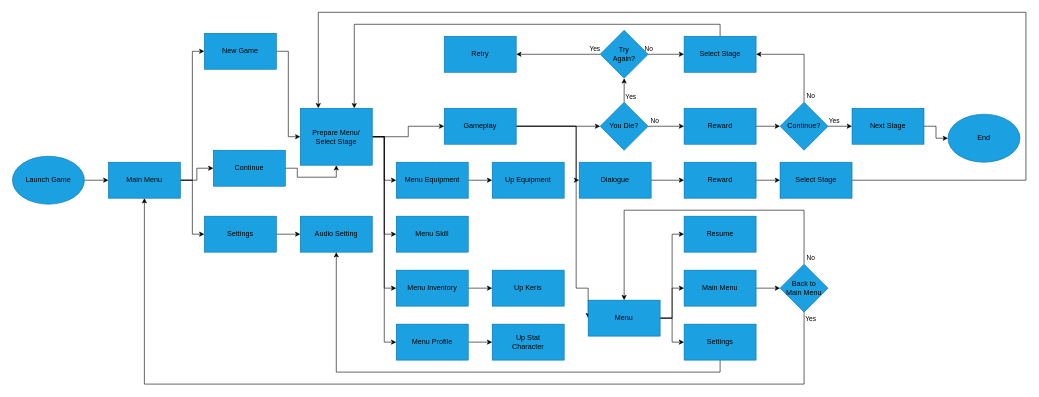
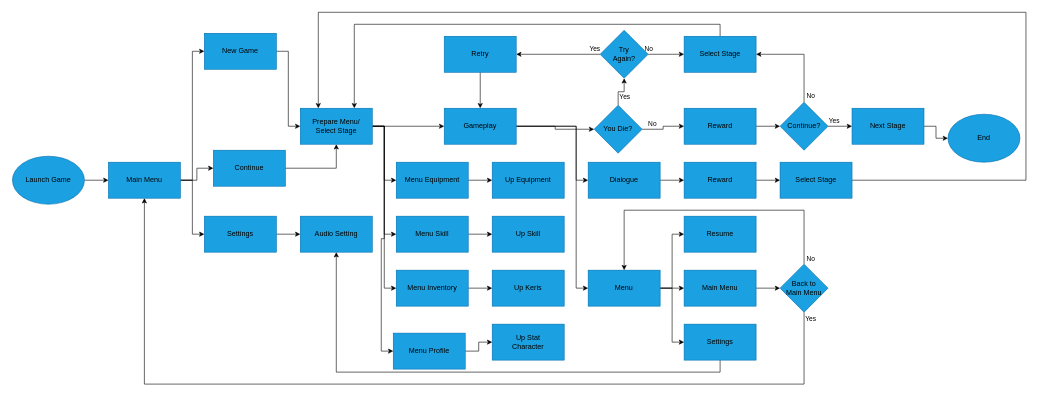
  <mxCell id="0" />
  <mxCell id="1" parent="0" />
  <mxCell id="2" style="edgeStyle=orthogonalEdgeStyle;rounded=0;orthogonalLoop=1;jettySize=auto;html=1;exitX=1;exitY=0.5;exitDx=0;exitDy=0;entryX=0;entryY=0.5;entryDx=0;entryDy=0;" parent="1" source="3" target="17" edge="1"><mxGeometry relative="1" as="geometry" /></mxCell>
  <mxCell id="3" value="&lt;font color=&quot;#000000&quot;&gt;Launch Game&lt;/font&gt;" style="ellipse;whiteSpace=wrap;html=1;fillColor=#1ba1e2;strokeColor=#006EAF;fontColor=#ffffff;" parent="1" vertex="1"><mxGeometry y="260" width="120" height="80" as="geometry" x="20" /></mxCell>
  <mxCell id="4" value="" style="edgeStyle=orthogonalEdgeStyle;rounded=0;orthogonalLoop=1;jettySize=auto;html=1;" parent="1" source="8" target="13" edge="1"><mxGeometry relative="1" as="geometry" /></mxCell>
  <mxCell id="5" value="Yes" style="edgeLabel;html=1;align=center;verticalAlign=middle;resizable=0;points=[];" parent="4" vertex="1" connectable="0"><mxGeometry x="-0.292" y="1" relative="1" as="geometry"><mxPoint x="11" y="4.48" as="offset" /></mxGeometry></mxCell>
  <mxCell id="6" style="edgeStyle=orthogonalEdgeStyle;rounded=0;orthogonalLoop=1;jettySize=auto;html=1;exitX=1;exitY=0.5;exitDx=0;exitDy=0;entryX=0;entryY=0.5;entryDx=0;entryDy=0;" parent="1" source="8" target="71" edge="1"><mxGeometry relative="1" as="geometry" /></mxCell>
  <mxCell id="7" value="No" style="edgeLabel;html=1;align=center;verticalAlign=middle;resizable=0;points=[];" parent="6" vertex="1" connectable="0"><mxGeometry x="-0.181" relative="1" as="geometry"><mxPoint x="-14.4" y="-10" as="offset" /></mxGeometry></mxCell>
- <mxCell id="8" value="&lt;font color=&quot;#000000&quot;&gt;You Die?&lt;/font&gt;" style="rhombus;whiteSpace=wrap;html=1;fillColor=#1ba1e2;strokeColor=#006EAF;fontColor=#ffffff;" parent="1" vertex="1"><mxGeometry x="1000" y="170" width="80" height="80" as="geometry" /></mxCell>
+ <mxCell id="8" value="&lt;font color=&quot;#000000&quot;&gt;You Die?&lt;/font&gt;" style="rhombus;whiteSpace=wrap;html=1;fillColor=#1ba1e2;strokeColor=#006EAF;fontColor=#ffffff;" parent="1" vertex="1"><mxGeometry x="990" y="175" width="80" height="80" as="geometry" /></mxCell>
  <mxCell id="9" style="edgeStyle=orthogonalEdgeStyle;rounded=0;orthogonalLoop=1;jettySize=auto;html=1;exitX=0;exitY=0.5;exitDx=0;exitDy=0;entryX=1;entryY=0.5;entryDx=0;entryDy=0;" parent="1" source="13" target="61" edge="1"><mxGeometry relative="1" as="geometry" /></mxCell>
  <mxCell id="10" value="Yes" style="edgeLabel;html=1;align=center;verticalAlign=middle;resizable=0;points=[];" parent="9" vertex="1" connectable="0"><mxGeometry x="-0.757" relative="1" as="geometry"><mxPoint x="7" y="-10" as="offset" /></mxGeometry></mxCell>
  <mxCell id="11" style="edgeStyle=orthogonalEdgeStyle;rounded=0;orthogonalLoop=1;jettySize=auto;html=1;exitX=1;exitY=0.5;exitDx=0;exitDy=0;entryX=0;entryY=0.5;entryDx=0;entryDy=0;" parent="1" source="13" target="63" edge="1"><mxGeometry relative="1" as="geometry" /></mxCell>
  <mxCell id="12" value="No" style="edgeLabel;html=1;align=center;verticalAlign=middle;resizable=0;points=[];" parent="11" vertex="1" connectable="0"><mxGeometry x="-0.763" y="1" relative="1" as="geometry"><mxPoint x="-6.67" y="-9" as="offset" /></mxGeometry></mxCell>
  <mxCell id="13" value="&lt;font color=&quot;#000000&quot;&gt;Try &lt;br&gt;Again?&lt;/font&gt;" style="rhombus;whiteSpace=wrap;html=1;fillColor=#1ba1e2;strokeColor=#006EAF;fontColor=#ffffff;" parent="1" vertex="1"><mxGeometry x="1000" y="50" width="80" height="80" as="geometry" /></mxCell>
  <mxCell id="14" style="edgeStyle=orthogonalEdgeStyle;rounded=0;orthogonalLoop=1;jettySize=auto;html=1;exitX=1;exitY=0.5;exitDx=0;exitDy=0;entryX=0;entryY=0.5;entryDx=0;entryDy=0;" parent="1" source="17" target="19" edge="1"><mxGeometry relative="1" as="geometry" /></mxCell>
  <mxCell id="15" style="edgeStyle=orthogonalEdgeStyle;rounded=0;orthogonalLoop=1;jettySize=auto;html=1;exitX=1;exitY=0.5;exitDx=0;exitDy=0;entryX=0;entryY=0.5;entryDx=0;entryDy=0;" parent="1" source="17" target="21" edge="1"><mxGeometry relative="1" as="geometry" /></mxCell>
  <mxCell id="16" style="edgeStyle=orthogonalEdgeStyle;rounded=0;orthogonalLoop=1;jettySize=auto;html=1;exitX=1;exitY=0.5;exitDx=0;exitDy=0;entryX=0;entryY=0.5;entryDx=0;entryDy=0;" parent="1" source="17" target="23" edge="1"><mxGeometry relative="1" as="geometry" /></mxCell>
  <mxCell id="17" value="&lt;font color=&quot;#000000&quot;&gt;Main Menu&lt;/font&gt;" style="rounded=0;whiteSpace=wrap;html=1;fillColor=#1ba1e2;strokeColor=#006EAF;fontColor=#ffffff;" parent="1" vertex="1"><mxGeometry x="180" y="270" width="120" height="60" as="geometry" /></mxCell>
  <mxCell id="18" style="edgeStyle=orthogonalEdgeStyle;rounded=0;orthogonalLoop=1;jettySize=auto;html=1;exitX=1;exitY=0.5;exitDx=0;exitDy=0;entryX=0.5;entryY=1;entryDx=0;entryDy=0;" parent="1" source="19" target="29" edge="1"><mxGeometry relative="1" as="geometry" /></mxCell>
  <mxCell id="19" value="&lt;font color=&quot;#000000&quot;&gt;Continue&lt;/font&gt;" style="rounded=0;whiteSpace=wrap;html=1;fillColor=#1ba1e2;strokeColor=#006EAF;fontColor=#ffffff;" parent="1" vertex="1"><mxGeometry x="355" y="250" width="120" height="60" as="geometry" /></mxCell>
  <mxCell id="20" style="edgeStyle=orthogonalEdgeStyle;rounded=0;orthogonalLoop=1;jettySize=auto;html=1;exitX=1;exitY=0.5;exitDx=0;exitDy=0;entryX=0;entryY=0.5;entryDx=0;entryDy=0;" parent="1" source="21" target="29" edge="1"><mxGeometry relative="1" as="geometry" /></mxCell>
  <mxCell id="21" value="&lt;font color=&quot;#000000&quot;&gt;New Game&lt;/font&gt;" style="rounded=0;whiteSpace=wrap;html=1;fillColor=#1ba1e2;strokeColor=#006EAF;fontColor=#ffffff;" parent="1" vertex="1"><mxGeometry x="340" y="55" width="120" height="60" as="geometry" /></mxCell>
  <mxCell id="22" style="edgeStyle=orthogonalEdgeStyle;rounded=0;orthogonalLoop=1;jettySize=auto;html=1;exitX=1;exitY=0.5;exitDx=0;exitDy=0;entryX=0;entryY=0.5;entryDx=0;entryDy=0;" parent="1" source="23" target="30" edge="1"><mxGeometry relative="1" as="geometry" /></mxCell>
  <mxCell id="23" value="&lt;font color=&quot;#000000&quot;&gt;Settings&lt;/font&gt;" style="rounded=0;whiteSpace=wrap;html=1;fillColor=#1ba1e2;strokeColor=#006EAF;fontColor=#ffffff;" parent="1" vertex="1"><mxGeometry x="340" y="360" width="120" height="60" as="geometry" /></mxCell>
  <mxCell id="24" style="edgeStyle=orthogonalEdgeStyle;rounded=0;orthogonalLoop=1;jettySize=auto;html=1;exitX=1;exitY=0.5;exitDx=0;exitDy=0;entryX=0;entryY=0.5;entryDx=0;entryDy=0;" parent="1" source="29" target="32" edge="1"><mxGeometry relative="1" as="geometry" /></mxCell>
  <mxCell id="25" style="edgeStyle=orthogonalEdgeStyle;rounded=0;orthogonalLoop=1;jettySize=auto;html=1;exitX=1;exitY=0.5;exitDx=0;exitDy=0;entryX=0;entryY=0.5;entryDx=0;entryDy=0;" parent="1" source="29" target="34" edge="1"><mxGeometry relative="1" as="geometry" /></mxCell>
  <mxCell id="26" style="edgeStyle=orthogonalEdgeStyle;rounded=0;orthogonalLoop=1;jettySize=auto;html=1;exitX=1;exitY=0.5;exitDx=0;exitDy=0;entryX=0;entryY=0.5;entryDx=0;entryDy=0;" parent="1" source="29" target="36" edge="1"><mxGeometry relative="1" as="geometry" /></mxCell>
  <mxCell id="27" style="edgeStyle=orthogonalEdgeStyle;rounded=0;orthogonalLoop=1;jettySize=auto;html=1;exitX=1;exitY=0.5;exitDx=0;exitDy=0;entryX=0;entryY=0.5;entryDx=0;entryDy=0;" parent="1" source="29" target="38" edge="1"><mxGeometry relative="1" as="geometry" /></mxCell>
  <mxCell id="28" style="edgeStyle=orthogonalEdgeStyle;rounded=0;orthogonalLoop=1;jettySize=auto;html=1;exitX=1;exitY=0.5;exitDx=0;exitDy=0;entryX=0;entryY=0.5;entryDx=0;entryDy=0;" parent="1" source="29" target="46" edge="1"><mxGeometry relative="1" as="geometry" /></mxCell>
- <mxCell id="29" value="&lt;font color=&quot;#000000&quot;&gt;Prepare Menu/&lt;br&gt;Select Stage&lt;br&gt;&lt;/font&gt;" style="rounded=0;whiteSpace=wrap;html=1;fillColor=#1ba1e2;strokeColor=#006EAF;fontColor=#ffffff;" parent="1" vertex="1"><mxGeometry x="500" y="180" width="120" height="95" as="geometry" /></mxCell>
+ <mxCell id="29" value="&lt;font color=&quot;#000000&quot;&gt;Prepare Menu/&lt;br&gt;Select Stage&lt;br&gt;&lt;/font&gt;" style="rounded=0;whiteSpace=wrap;html=1;fillColor=#1ba1e2;strokeColor=#006EAF;fontColor=#ffffff;" parent="1" vertex="1"><mxGeometry x="500" y="180" width="120" height="60" as="geometry" /></mxCell>
  <mxCell id="30" value="&lt;font color=&quot;#000000&quot;&gt;Audio Setting&lt;/font&gt;" style="rounded=0;whiteSpace=wrap;html=1;fillColor=#1ba1e2;strokeColor=#006EAF;fontColor=#ffffff;" parent="1" vertex="1"><mxGeometry x="500" y="360" width="120" height="60" as="geometry" /></mxCell>
  <mxCell id="31" style="edgeStyle=orthogonalEdgeStyle;rounded=0;orthogonalLoop=1;jettySize=auto;html=1;exitX=1;exitY=0.5;exitDx=0;exitDy=0;entryX=0;entryY=0.5;entryDx=0;entryDy=0;" parent="1" source="32" target="40" edge="1"><mxGeometry relative="1" as="geometry" /></mxCell>
  <mxCell id="32" value="&lt;font color=&quot;#000000&quot;&gt;Menu Equipment&lt;/font&gt;" style="rounded=0;whiteSpace=wrap;html=1;fillColor=#1ba1e2;strokeColor=#006EAF;fontColor=#ffffff;" parent="1" vertex="1"><mxGeometry x="660" y="270" width="120" height="60" as="geometry" /></mxCell>
+ <mxCell id="33" style="edgeStyle=orthogonalEdgeStyle;rounded=0;orthogonalLoop=1;jettySize=auto;html=1;exitX=1;exitY=0.5;exitDx=0;exitDy=0;entryX=0;entryY=0.5;entryDx=0;entryDy=0;" parent="1" source="34" target="39" edge="1"><mxGeometry relative="1" as="geometry" /></mxCell>
  <mxCell id="34" value="&lt;font color=&quot;#000000&quot;&gt;Menu Skill&lt;/font&gt;" style="rounded=0;whiteSpace=wrap;html=1;fillColor=#1ba1e2;strokeColor=#006EAF;fontColor=#ffffff;" parent="1" vertex="1"><mxGeometry x="660" y="360" width="120" height="60" as="geometry" /></mxCell>
  <mxCell id="35" style="edgeStyle=orthogonalEdgeStyle;rounded=0;orthogonalLoop=1;jettySize=auto;html=1;exitX=1;exitY=0.5;exitDx=0;exitDy=0;entryX=0;entryY=0.5;entryDx=0;entryDy=0;" parent="1" source="36" target="41" edge="1"><mxGeometry relative="1" as="geometry" /></mxCell>
  <mxCell id="36" value="&lt;font color=&quot;#000000&quot;&gt;Menu Inventory&lt;/font&gt;" style="rounded=0;whiteSpace=wrap;html=1;fillColor=#1ba1e2;strokeColor=#006EAF;fontColor=#ffffff;" parent="1" vertex="1"><mxGeometry x="660" y="450" width="120" height="60" as="geometry" /></mxCell>
  <mxCell id="37" style="edgeStyle=orthogonalEdgeStyle;rounded=0;orthogonalLoop=1;jettySize=auto;html=1;exitX=1;exitY=0.5;exitDx=0;exitDy=0;entryX=0;entryY=0.5;entryDx=0;entryDy=0;" parent="1" source="38" target="42" edge="1"><mxGeometry relative="1" as="geometry" /></mxCell>
- <mxCell id="38" value="&lt;font color=&quot;#000000&quot;&gt;Menu Profile&lt;/font&gt;" style="rounded=0;whiteSpace=wrap;html=1;fillColor=#1ba1e2;strokeColor=#006EAF;fontColor=#ffffff;" parent="1" vertex="1"><mxGeometry x="660" y="540" width="120" height="60" as="geometry" /></mxCell>
+ <mxCell id="38" value="&lt;font color=&quot;#000000&quot;&gt;Menu Profile&lt;/font&gt;" style="rounded=0;whiteSpace=wrap;html=1;fillColor=#1ba1e2;strokeColor=#006EAF;fontColor=#ffffff;" parent="1" vertex="1"><mxGeometry x="655" y="555" width="120" height="60" as="geometry" /></mxCell>
+ <mxCell id="39" value="&lt;font color=&quot;#000000&quot;&gt;Up Skill&lt;/font&gt;" style="rounded=0;whiteSpace=wrap;html=1;fillColor=#1ba1e2;strokeColor=#006EAF;fontColor=#ffffff;" parent="1" vertex="1"><mxGeometry x="820" y="360" width="120" height="60" as="geometry" /></mxCell>
  <mxCell id="40" value="&lt;font color=&quot;#000000&quot;&gt;Up Equipment&lt;/font&gt;" style="rounded=0;whiteSpace=wrap;html=1;fillColor=#1ba1e2;strokeColor=#006EAF;fontColor=#ffffff;" parent="1" vertex="1"><mxGeometry x="820" y="270" width="120" height="60" as="geometry" /></mxCell>
  <mxCell id="41" value="&lt;font color=&quot;#000000&quot;&gt;Up Keris&lt;/font&gt;" style="rounded=0;whiteSpace=wrap;html=1;fillColor=#1ba1e2;strokeColor=#006EAF;fontColor=#ffffff;" parent="1" vertex="1"><mxGeometry x="820" y="450" width="120" height="60" as="geometry" /></mxCell>
  <mxCell id="42" value="&lt;font color=&quot;#000000&quot;&gt;Up Stat &lt;br&gt;Character&lt;/font&gt;" style="rounded=0;whiteSpace=wrap;html=1;fillColor=#1ba1e2;strokeColor=#006EAF;fontColor=#ffffff;" parent="1" vertex="1"><mxGeometry x="820" y="540" width="120" height="60" as="geometry" /></mxCell>
  <mxCell id="43" style="edgeStyle=orthogonalEdgeStyle;rounded=0;orthogonalLoop=1;jettySize=auto;html=1;exitX=1;exitY=0.5;exitDx=0;exitDy=0;entryX=0;entryY=0.5;entryDx=0;entryDy=0;" parent="1" source="46" target="48" edge="1"><mxGeometry relative="1" as="geometry"><Array as="points"><mxPoint x="960" y="210" /><mxPoint x="960" y="300" /></Array></mxGeometry></mxCell>
  <mxCell id="44" style="edgeStyle=orthogonalEdgeStyle;rounded=0;orthogonalLoop=1;jettySize=auto;html=1;exitX=1;exitY=0.5;exitDx=0;exitDy=0;entryX=0;entryY=0.5;entryDx=0;entryDy=0;" parent="1" source="46" target="52" edge="1"><mxGeometry relative="1" as="geometry"><Array as="points"><mxPoint x="960" y="210" /><mxPoint x="960" y="480" /></Array></mxGeometry></mxCell>
  <mxCell id="45" style="edgeStyle=orthogonalEdgeStyle;rounded=0;orthogonalLoop=1;jettySize=auto;html=1;exitX=1;exitY=0.5;exitDx=0;exitDy=0;entryX=0;entryY=0.5;entryDx=0;entryDy=0;" parent="1" source="46" target="8" edge="1"><mxGeometry relative="1" as="geometry" /></mxCell>
  <mxCell id="46" value="&lt;font color=&quot;#000000&quot;&gt;Gameplay&lt;/font&gt;" style="rounded=0;whiteSpace=wrap;html=1;fillColor=#1ba1e2;strokeColor=#006EAF;fontColor=#ffffff;" parent="1" vertex="1"><mxGeometry x="740" y="180" width="120" height="60" as="geometry" /></mxCell>
  <mxCell id="47" style="edgeStyle=orthogonalEdgeStyle;rounded=0;orthogonalLoop=1;jettySize=auto;html=1;exitX=1;exitY=0.5;exitDx=0;exitDy=0;entryX=0;entryY=0.5;entryDx=0;entryDy=0;" edge="1" parent="1" source="48" target="78"><mxGeometry relative="1" as="geometry" /></mxCell>
- <mxCell id="48" value="&lt;font color=&quot;#000000&quot;&gt;Dialogue&lt;/font&gt;" style="rounded=0;whiteSpace=wrap;html=1;fillColor=#1ba1e2;strokeColor=#006EAF;fontColor=#ffffff;" parent="1" vertex="1"><mxGeometry x="965" y="270" width="120" height="60" as="geometry" /></mxCell>
+ <mxCell id="48" value="&lt;font color=&quot;#000000&quot;&gt;Dialogue&lt;/font&gt;" style="rounded=0;whiteSpace=wrap;html=1;fillColor=#1ba1e2;strokeColor=#006EAF;fontColor=#ffffff;" parent="1" vertex="1"><mxGeometry x="980" y="270" width="120" height="60" as="geometry" /></mxCell>
  <mxCell id="49" style="edgeStyle=orthogonalEdgeStyle;rounded=0;orthogonalLoop=1;jettySize=auto;html=1;exitX=1;exitY=0.5;exitDx=0;exitDy=0;entryX=0;entryY=0.5;entryDx=0;entryDy=0;" parent="1" source="52" target="53" edge="1"><mxGeometry relative="1" as="geometry" /></mxCell>
  <mxCell id="50" style="edgeStyle=orthogonalEdgeStyle;rounded=0;orthogonalLoop=1;jettySize=auto;html=1;exitX=1;exitY=0.5;exitDx=0;exitDy=0;entryX=0;entryY=0.5;entryDx=0;entryDy=0;" parent="1" source="52" target="55" edge="1"><mxGeometry relative="1" as="geometry" /></mxCell>
  <mxCell id="51" style="edgeStyle=orthogonalEdgeStyle;rounded=0;orthogonalLoop=1;jettySize=auto;html=1;exitX=1;exitY=0.5;exitDx=0;exitDy=0;entryX=0;entryY=0.5;entryDx=0;entryDy=0;" parent="1" source="52" target="57" edge="1"><mxGeometry relative="1" as="geometry" /></mxCell>
- <mxCell id="52" value="&lt;font color=&quot;#000000&quot;&gt;Menu&lt;/font&gt;" style="rounded=0;whiteSpace=wrap;html=1;fillColor=#1ba1e2;strokeColor=#006EAF;fontColor=#ffffff;" parent="1" vertex="1"><mxGeometry x="980" y="500" width="120" height="60" as="geometry" /></mxCell>
+ <mxCell id="52" value="&lt;font color=&quot;#000000&quot;&gt;Menu&lt;/font&gt;" style="rounded=0;whiteSpace=wrap;html=1;fillColor=#1ba1e2;strokeColor=#006EAF;fontColor=#ffffff;" parent="1" vertex="1"><mxGeometry x="980" y="450" width="120" height="60" as="geometry" /></mxCell>
  <mxCell id="53" value="&lt;font color=&quot;#000000&quot;&gt;Resume&lt;/font&gt;" style="rounded=0;whiteSpace=wrap;html=1;fillColor=#1ba1e2;strokeColor=#006EAF;fontColor=#ffffff;" parent="1" vertex="1"><mxGeometry x="1140" y="360" width="120" height="60" as="geometry" /></mxCell>
  <mxCell id="54" style="edgeStyle=orthogonalEdgeStyle;rounded=0;orthogonalLoop=1;jettySize=auto;html=1;exitX=1;exitY=0.5;exitDx=0;exitDy=0;entryX=0;entryY=0.5;entryDx=0;entryDy=0;" parent="1" source="55" target="69" edge="1"><mxGeometry relative="1" as="geometry" /></mxCell>
  <mxCell id="55" value="&lt;font color=&quot;#000000&quot;&gt;Main Menu&lt;/font&gt;" style="rounded=0;whiteSpace=wrap;html=1;fillColor=#1ba1e2;strokeColor=#006EAF;fontColor=#ffffff;" parent="1" vertex="1"><mxGeometry x="1140" y="450" width="120" height="60" as="geometry" /></mxCell>
  <mxCell id="56" style="edgeStyle=orthogonalEdgeStyle;rounded=0;orthogonalLoop=1;jettySize=auto;html=1;exitX=0.5;exitY=1;exitDx=0;exitDy=0;entryX=0.5;entryY=1;entryDx=0;entryDy=0;" parent="1" source="57" target="30" edge="1"><mxGeometry relative="1" as="geometry" /></mxCell>
  <mxCell id="57" value="&lt;font color=&quot;#000000&quot;&gt;Settings&lt;/font&gt;" style="rounded=0;whiteSpace=wrap;html=1;fillColor=#1ba1e2;strokeColor=#006EAF;fontColor=#ffffff;" parent="1" vertex="1"><mxGeometry x="1140" y="540" width="120" height="60" as="geometry" /></mxCell>
  <mxCell id="58" style="edgeStyle=orthogonalEdgeStyle;rounded=0;orthogonalLoop=1;jettySize=auto;html=1;exitX=1;exitY=0.5;exitDx=0;exitDy=0;entryX=0;entryY=0.5;entryDx=0;entryDy=0;" parent="1" source="59" target="64" edge="1"><mxGeometry relative="1" as="geometry" /></mxCell>
  <mxCell id="59" value="&lt;font color=&quot;#000000&quot;&gt;Next Stage&lt;/font&gt;" style="rounded=0;whiteSpace=wrap;html=1;fillColor=#1ba1e2;strokeColor=#006EAF;fontColor=#ffffff;" parent="1" vertex="1"><mxGeometry x="1420" y="180" width="120" height="60" as="geometry" /></mxCell>
+ <mxCell id="60" style="edgeStyle=orthogonalEdgeStyle;rounded=0;orthogonalLoop=1;jettySize=auto;html=1;exitX=0.5;exitY=1;exitDx=0;exitDy=0;entryX=0.5;entryY=0;entryDx=0;entryDy=0;" parent="1" source="61" target="46" edge="1"><mxGeometry relative="1" as="geometry" /></mxCell>
  <mxCell id="61" value="&lt;font color=&quot;#000000&quot;&gt;Retry&lt;/font&gt;" style="rounded=0;whiteSpace=wrap;html=1;fillColor=#1ba1e2;strokeColor=#006EAF;fontColor=#ffffff;" parent="1" vertex="1"><mxGeometry x="740" y="60" width="120" height="60" as="geometry" /></mxCell>
  <mxCell id="62" style="edgeStyle=orthogonalEdgeStyle;rounded=0;orthogonalLoop=1;jettySize=auto;html=1;exitX=0.5;exitY=0;exitDx=0;exitDy=0;entryX=0.75;entryY=0;entryDx=0;entryDy=0;" parent="1" source="63" target="29" edge="1"><mxGeometry relative="1" as="geometry" /></mxCell>
  <mxCell id="63" value="&lt;font color=&quot;#000000&quot;&gt;Select Stage&lt;/font&gt;" style="rounded=0;whiteSpace=wrap;html=1;fillColor=#1ba1e2;strokeColor=#006EAF;fontColor=#ffffff;" parent="1" vertex="1"><mxGeometry x="1140" y="60" width="120" height="60" as="geometry" /></mxCell>
  <mxCell id="64" value="&lt;font color=&quot;#000000&quot;&gt;End&lt;/font&gt;" style="ellipse;whiteSpace=wrap;html=1;fillColor=#1ba1e2;strokeColor=#006EAF;fontColor=#ffffff;" parent="1" vertex="1"><mxGeometry x="1580" y="190" width="120" height="80" as="geometry" /></mxCell>
  <mxCell id="65" style="edgeStyle=orthogonalEdgeStyle;rounded=0;orthogonalLoop=1;jettySize=auto;html=1;exitX=0.5;exitY=0;exitDx=0;exitDy=0;entryX=0.5;entryY=0;entryDx=0;entryDy=0;" parent="1" source="69" target="52" edge="1"><mxGeometry relative="1" as="geometry"><Array as="points"><mxPoint x="1340" y="350" /><mxPoint x="1040" y="350" /></Array></mxGeometry></mxCell>
  <mxCell id="66" value="No" style="edgeLabel;html=1;align=center;verticalAlign=middle;resizable=0;points=[];" parent="65" vertex="1" connectable="0"><mxGeometry x="-0.929" y="3" relative="1" as="geometry"><mxPoint x="13" y="8" as="offset" /></mxGeometry></mxCell>
  <mxCell id="67" style="edgeStyle=orthogonalEdgeStyle;rounded=0;orthogonalLoop=1;jettySize=auto;html=1;exitX=0.5;exitY=1;exitDx=0;exitDy=0;entryX=0.5;entryY=1;entryDx=0;entryDy=0;" parent="1" source="69" target="17" edge="1"><mxGeometry relative="1" as="geometry"><Array as="points"><mxPoint x="1340" y="640" /><mxPoint x="240" y="640" /></Array></mxGeometry></mxCell>
  <mxCell id="68" value="Yes" style="edgeLabel;html=1;align=center;verticalAlign=middle;resizable=0;points=[];" parent="67" vertex="1" connectable="0"><mxGeometry x="-0.984" relative="1" as="geometry"><mxPoint x="10" y="-2" as="offset" /></mxGeometry></mxCell>
  <mxCell id="69" value="&lt;font color=&quot;#000000&quot;&gt;Back to&lt;br&gt;Main Menu&lt;br&gt;&lt;/font&gt;" style="rhombus;whiteSpace=wrap;html=1;fillColor=#1ba1e2;strokeColor=#006EAF;fontColor=#ffffff;" parent="1" vertex="1"><mxGeometry x="1300" y="440" width="80" height="80" as="geometry" /></mxCell>
  <mxCell id="70" style="edgeStyle=orthogonalEdgeStyle;rounded=0;orthogonalLoop=1;jettySize=auto;html=1;exitX=1;exitY=0.5;exitDx=0;exitDy=0;entryX=0;entryY=0.5;entryDx=0;entryDy=0;" parent="1" source="71" target="76" edge="1"><mxGeometry relative="1" as="geometry" /></mxCell>
  <mxCell id="71" value="&lt;font color=&quot;#000000&quot;&gt;Reward&lt;/font&gt;" style="rounded=0;whiteSpace=wrap;html=1;fillColor=#1ba1e2;strokeColor=#006EAF;fontColor=#ffffff;" parent="1" vertex="1"><mxGeometry x="1140" y="180" width="120" height="60" as="geometry" /></mxCell>
  <mxCell id="72" style="edgeStyle=orthogonalEdgeStyle;rounded=0;orthogonalLoop=1;jettySize=auto;html=1;exitX=1;exitY=0.5;exitDx=0;exitDy=0;entryX=0;entryY=0.5;entryDx=0;entryDy=0;" parent="1" source="76" target="59" edge="1"><mxGeometry relative="1" as="geometry" /></mxCell>
  <mxCell id="73" value="Yes" style="edgeLabel;html=1;align=center;verticalAlign=middle;resizable=0;points=[];" parent="72" vertex="1" connectable="0"><mxGeometry x="-0.283" relative="1" as="geometry"><mxPoint x="-4.29" y="-10" as="offset" /></mxGeometry></mxCell>
  <mxCell id="74" style="edgeStyle=orthogonalEdgeStyle;rounded=0;orthogonalLoop=1;jettySize=auto;html=1;exitX=0.5;exitY=0;exitDx=0;exitDy=0;entryX=1;entryY=0.5;entryDx=0;entryDy=0;" parent="1" source="76" target="63" edge="1"><mxGeometry relative="1" as="geometry" /></mxCell>
  <mxCell id="75" value="No" style="edgeLabel;html=1;align=center;verticalAlign=middle;resizable=0;points=[];" parent="74" vertex="1" connectable="0"><mxGeometry x="-0.848" y="-1" relative="1" as="geometry"><mxPoint x="9" as="offset" /></mxGeometry></mxCell>
  <mxCell id="76" value="&lt;font color=&quot;#000000&quot;&gt;Continue?&lt;/font&gt;" style="rhombus;whiteSpace=wrap;html=1;fillColor=#1ba1e2;strokeColor=#006EAF;fontColor=#ffffff;" parent="1" vertex="1"><mxGeometry x="1300" y="170" width="80" height="80" as="geometry" /></mxCell>
  <mxCell id="77" style="edgeStyle=orthogonalEdgeStyle;rounded=0;orthogonalLoop=1;jettySize=auto;html=1;exitX=1;exitY=0.5;exitDx=0;exitDy=0;entryX=0;entryY=0.5;entryDx=0;entryDy=0;" edge="1" parent="1" source="78" target="80"><mxGeometry relative="1" as="geometry" /></mxCell>
  <mxCell id="78" value="&lt;font color=&quot;#000000&quot;&gt;Reward&lt;/font&gt;" style="rounded=0;whiteSpace=wrap;html=1;fillColor=#1ba1e2;strokeColor=#006EAF;fontColor=#ffffff;" vertex="1" parent="1"><mxGeometry x="1140" y="270" width="120" height="60" as="geometry" /></mxCell>
  <mxCell id="79" style="edgeStyle=orthogonalEdgeStyle;rounded=0;orthogonalLoop=1;jettySize=auto;html=1;exitX=1;exitY=0.5;exitDx=0;exitDy=0;entryX=0.25;entryY=0;entryDx=0;entryDy=0;" edge="1" parent="1" source="80" target="29"><mxGeometry relative="1" as="geometry"><Array as="points"><mxPoint x="1710" y="300" /><mxPoint x="1710" y="20" /><mxPoint x="530" y="20" /></Array></mxGeometry></mxCell>
  <mxCell id="80" value="&lt;font color=&quot;#000000&quot;&gt;Select Stage&lt;/font&gt;" style="rounded=0;whiteSpace=wrap;html=1;fillColor=#1ba1e2;strokeColor=#006EAF;fontColor=#ffffff;" vertex="1" parent="1"><mxGeometry x="1300" y="270" width="120" height="60" as="geometry" /></mxCell>
